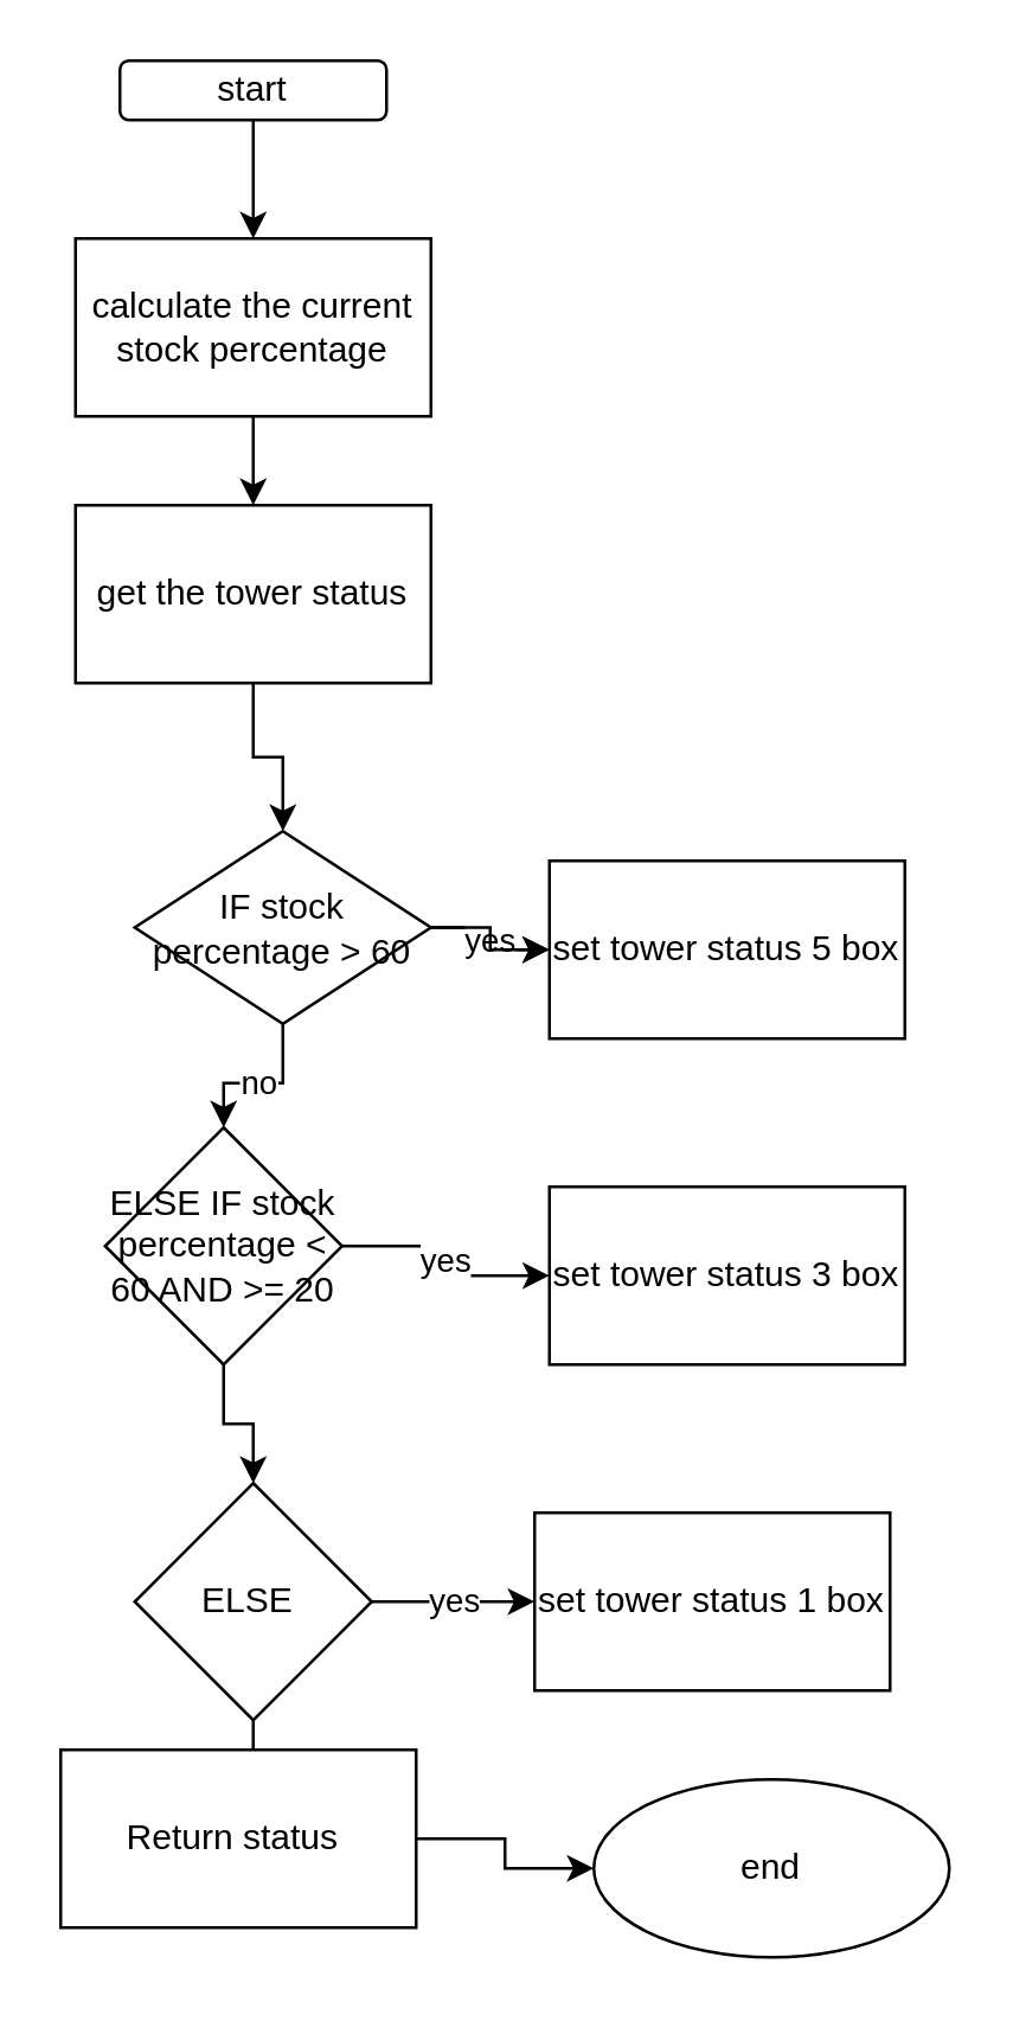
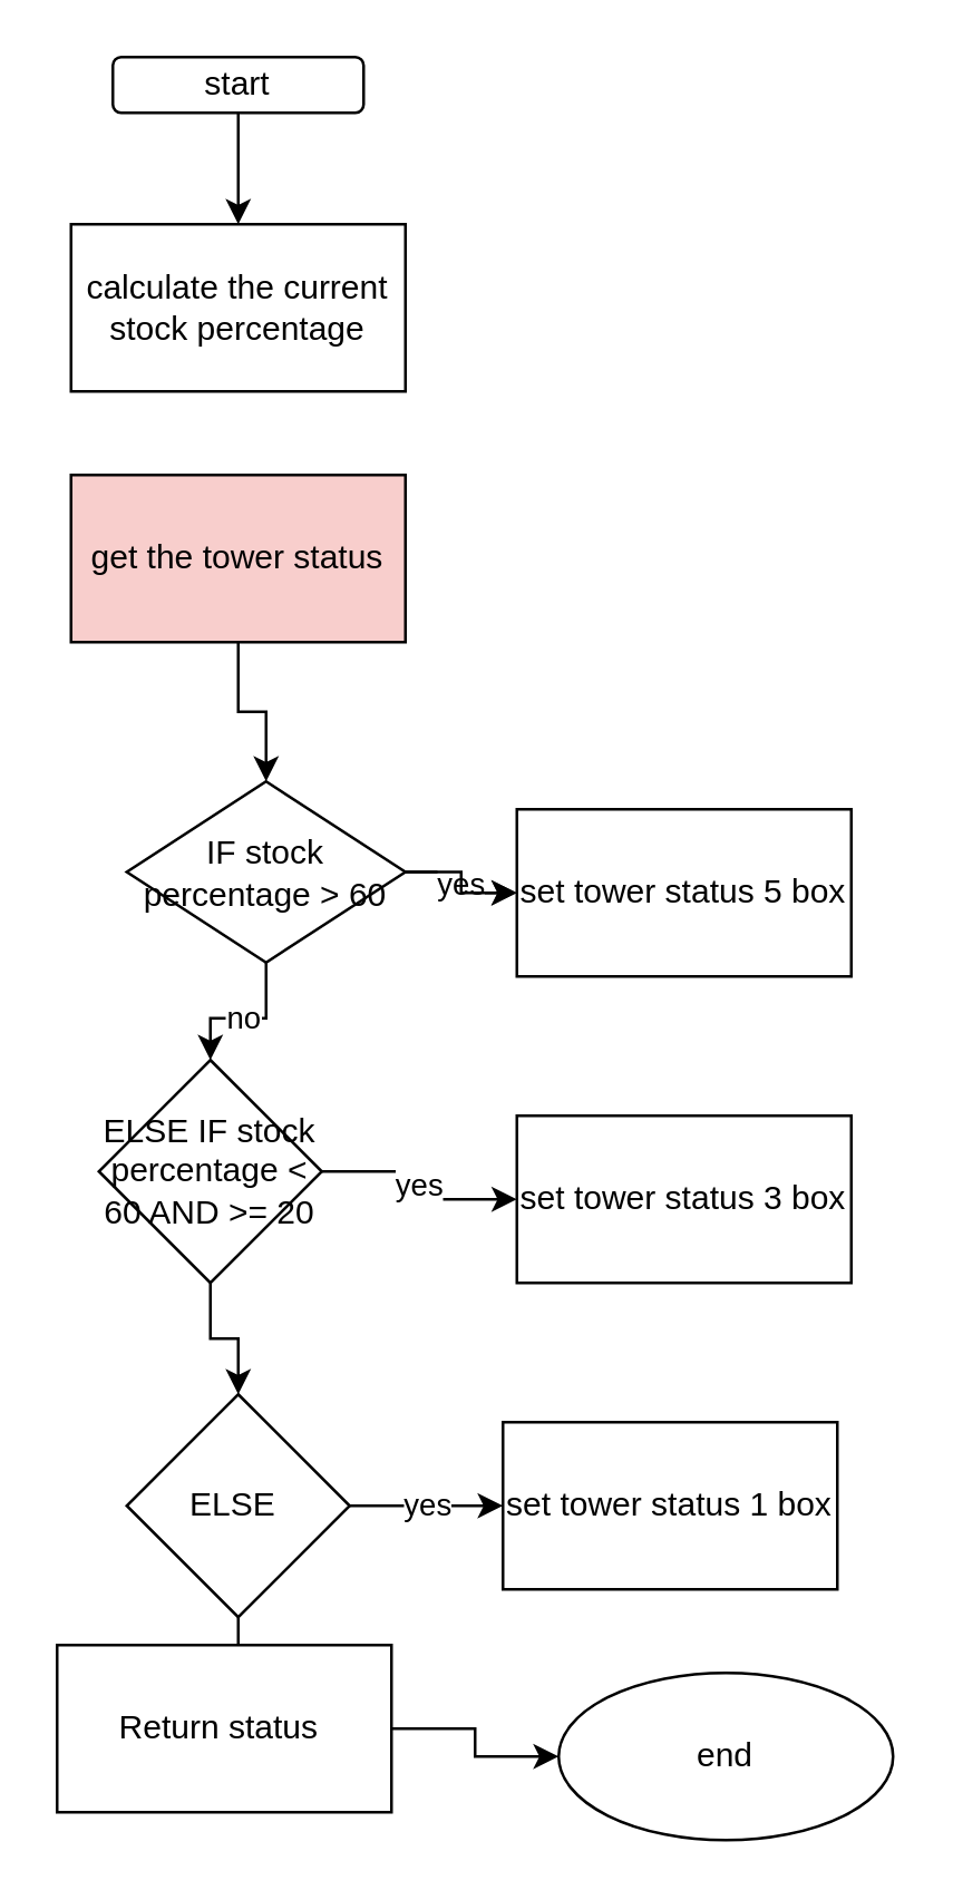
  <mxCell id="0" />
  <mxCell id="1" parent="0" />
  <mxCell id="2" value="" style="edgeStyle=orthogonalEdgeStyle;rounded=0;orthogonalLoop=1;jettySize=auto;html=1;" edge="1" parent="1" source="3" target="5"><mxGeometry relative="1" as="geometry" /></mxCell>
  <mxCell id="3" value="start" style="rounded=1;whiteSpace=wrap;html=1;" vertex="1" parent="1"><mxGeometry x="40" y="20" width="90" height="20" as="geometry" /></mxCell>
- <mxCell id="4" value="" style="edgeStyle=orthogonalEdgeStyle;rounded=0;orthogonalLoop=1;jettySize=auto;html=1;" edge="1" parent="1" source="5" target="7"><mxGeometry relative="1" as="geometry" /></mxCell>
  <mxCell id="5" value="calculate the current stock percentage" style="rounded=0;whiteSpace=wrap;html=1;" vertex="1" parent="1"><mxGeometry x="25" y="80" width="120" height="60" as="geometry" /></mxCell>
  <mxCell id="6" value="" style="edgeStyle=orthogonalEdgeStyle;rounded=0;orthogonalLoop=1;jettySize=auto;html=1;" edge="1" parent="1" source="7" target="11"><mxGeometry relative="1" as="geometry" /></mxCell>
- <mxCell id="7" value="get the tower status" style="whiteSpace=wrap;html=1;rounded=0;" vertex="1" parent="1"><mxGeometry x="25" y="170" width="120" height="60" as="geometry" /></mxCell>
+ <mxCell id="7" value="get the tower status" style="whiteSpace=wrap;html=1;rounded=0;fillColor=#f8cecc;" vertex="1" parent="1"><mxGeometry x="25" y="170" width="120" height="60" as="geometry" /></mxCell>
  <mxCell id="8" value="yes" style="edgeStyle=orthogonalEdgeStyle;rounded=0;orthogonalLoop=1;jettySize=auto;html=1;" edge="1" parent="1" source="11" target="12"><mxGeometry relative="1" as="geometry" /></mxCell>
  <mxCell id="9" value="" style="edgeStyle=orthogonalEdgeStyle;rounded=0;orthogonalLoop=1;jettySize=auto;html=1;" edge="1" parent="1" source="11" target="12"><mxGeometry relative="1" as="geometry" /></mxCell>
  <mxCell id="10" value="no" style="edgeStyle=orthogonalEdgeStyle;rounded=0;orthogonalLoop=1;jettySize=auto;html=1;" edge="1" parent="1" source="11" target="15"><mxGeometry relative="1" as="geometry" /></mxCell>
  <mxCell id="11" value="IF stock percentage &amp;gt; 60" style="rhombus;whiteSpace=wrap;html=1;rounded=0;" vertex="1" parent="1"><mxGeometry x="45" y="280" width="100" height="65" as="geometry" /></mxCell>
  <mxCell id="12" value="set tower status 5 box" style="whiteSpace=wrap;html=1;rounded=0;" vertex="1" parent="1"><mxGeometry x="185" y="290" width="120" height="60" as="geometry" /></mxCell>
  <mxCell id="13" value="yes" style="edgeStyle=orthogonalEdgeStyle;rounded=0;orthogonalLoop=1;jettySize=auto;html=1;" edge="1" parent="1" source="15" target="16"><mxGeometry relative="1" as="geometry" /></mxCell>
  <mxCell id="14" value="" style="edgeStyle=orthogonalEdgeStyle;rounded=0;orthogonalLoop=1;jettySize=auto;html=1;" edge="1" parent="1" source="15" target="19"><mxGeometry relative="1" as="geometry" /></mxCell>
  <mxCell id="15" value="ELSE IF stock percentage &amp;lt; 60 AND &amp;gt;= 20" style="rhombus;whiteSpace=wrap;html=1;rounded=0;" vertex="1" parent="1"><mxGeometry x="35" y="380" width="80" height="80" as="geometry" /></mxCell>
  <mxCell id="16" value="set tower status 3 box" style="whiteSpace=wrap;html=1;rounded=0;" vertex="1" parent="1"><mxGeometry x="185" y="400" width="120" height="60" as="geometry" /></mxCell>
  <mxCell id="17" value="yes" style="edgeStyle=orthogonalEdgeStyle;rounded=0;orthogonalLoop=1;jettySize=auto;html=1;" edge="1" parent="1" source="19" target="20"><mxGeometry relative="1" as="geometry" /></mxCell>
  <mxCell id="18" value="" style="edgeStyle=orthogonalEdgeStyle;rounded=0;orthogonalLoop=1;jettySize=auto;html=1;" edge="1" parent="1" source="19" target="22"><mxGeometry relative="1" as="geometry" /></mxCell>
  <mxCell id="19" value="ELSE&amp;nbsp;" style="rhombus;whiteSpace=wrap;html=1;rounded=0;" vertex="1" parent="1"><mxGeometry x="45" y="500" width="80" height="80" as="geometry" /></mxCell>
  <mxCell id="20" value="set tower status 1 box" style="whiteSpace=wrap;html=1;rounded=0;" vertex="1" parent="1"><mxGeometry x="180" y="510" width="120" height="60" as="geometry" /></mxCell>
  <mxCell id="21" value="" style="edgeStyle=orthogonalEdgeStyle;rounded=0;orthogonalLoop=1;jettySize=auto;html=1;" edge="1" parent="1" source="22" target="23"><mxGeometry relative="1" as="geometry" /></mxCell>
  <mxCell id="22" value="Return status&amp;nbsp;" style="whiteSpace=wrap;html=1;rounded=0;" vertex="1" parent="1"><mxGeometry x="20" y="590" width="120" height="60" as="geometry" /></mxCell>
  <mxCell id="23" value="end" style="ellipse;whiteSpace=wrap;html=1;rounded=0;" vertex="1" parent="1"><mxGeometry x="200" y="600" width="120" height="60" as="geometry" /></mxCell>
